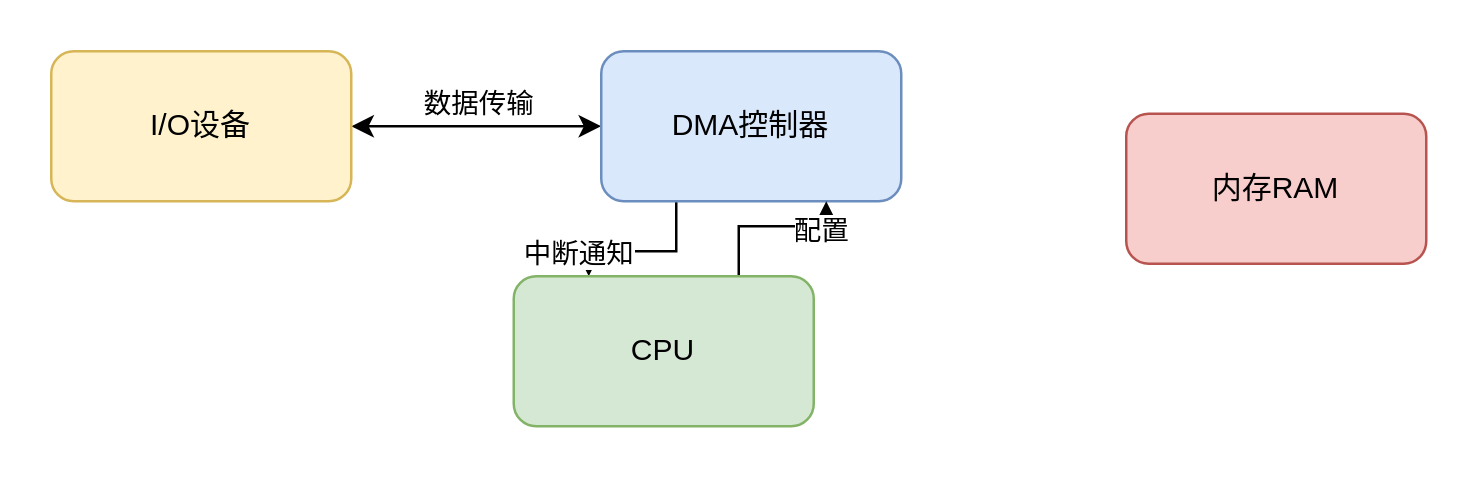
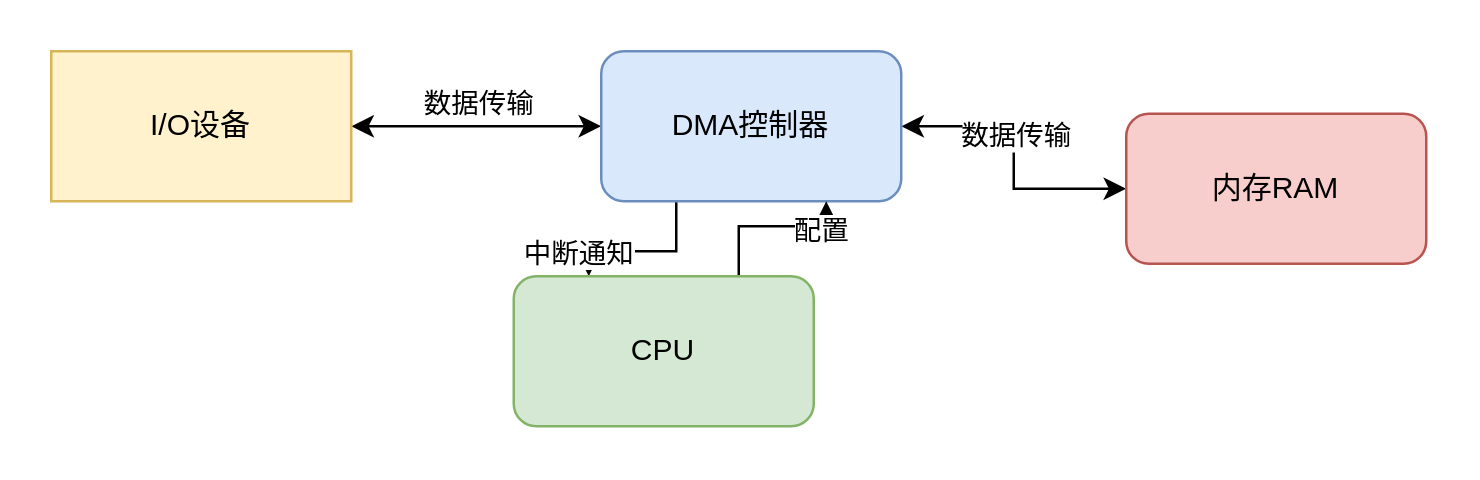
  <mxCell id="0" />
  <mxCell id="1" parent="0" />
  <mxCell id="2" style="edgeStyle=orthogonalEdgeStyle;rounded=0;orthogonalLoop=1;jettySize=auto;html=1;entryX=0;entryY=0.5;entryDx=0;entryDy=0;startArrow=classic;startFill=1;" edge="1" parent="1" source="4" target="9"><mxGeometry relative="1" as="geometry" /></mxCell>
  <mxCell id="3" value="数据传输" style="edgeLabel;html=1;align=center;verticalAlign=middle;resizable=0;points=[];" vertex="1" connectable="0" parent="2"><mxGeometry x="-0.009" y="2" relative="1" as="geometry"><mxPoint y="-8" as="offset" /></mxGeometry></mxCell>
- <mxCell id="4" value="I/O设备" style="rounded=1;whiteSpace=wrap;html=1;fillColor=#fff2cc;strokeColor=#d6b656;" vertex="1" parent="1"><mxGeometry x="20" y="20" width="120" height="60" as="geometry" /></mxCell>
+ <mxCell id="4" value="I/O设备" style="whiteSpace=wrap;html=1;fillColor=#fff2cc;strokeColor=#d6b656;rounded=0;" vertex="1" parent="1"><mxGeometry x="20" y="20" width="120" height="60" as="geometry" /></mxCell>
+ <mxCell id="5" style="edgeStyle=orthogonalEdgeStyle;rounded=0;orthogonalLoop=1;jettySize=auto;html=1;startArrow=classic;startFill=1;" edge="1" parent="1" source="9" target="10"><mxGeometry relative="1" as="geometry" /></mxCell>
+ <mxCell id="6" value="数据传输" style="edgeLabel;html=1;align=center;verticalAlign=middle;resizable=0;points=[];" vertex="1" connectable="0" parent="5"><mxGeometry x="0.003" relative="1" as="geometry"><mxPoint y="-10" as="offset" /></mxGeometry></mxCell>
  <mxCell id="7" style="edgeStyle=orthogonalEdgeStyle;rounded=0;orthogonalLoop=1;jettySize=auto;html=1;exitX=0.25;exitY=1;exitDx=0;exitDy=0;entryX=0.25;entryY=0;entryDx=0;entryDy=0;" edge="1" parent="1" source="9" target="13"><mxGeometry relative="1" as="geometry" /></mxCell>
  <mxCell id="8" value="中断通知" style="edgeLabel;html=1;align=center;verticalAlign=middle;resizable=0;points=[];" vertex="1" connectable="0" parent="7"><mxGeometry x="-0.064" relative="1" as="geometry"><mxPoint x="-30" as="offset" /></mxGeometry></mxCell>
  <mxCell id="9" value="DMA控制器" style="rounded=1;whiteSpace=wrap;html=1;fillColor=#dae8fc;strokeColor=#6c8ebf;" vertex="1" parent="1"><mxGeometry x="240" y="20" width="120" height="60" as="geometry" /></mxCell>
  <mxCell id="10" value="内存RAM" style="rounded=1;whiteSpace=wrap;html=1;fillColor=#f8cecc;strokeColor=#b85450;" vertex="1" parent="1"><mxGeometry x="450" y="45" width="120" height="60" as="geometry" /></mxCell>
  <mxCell id="11" style="edgeStyle=orthogonalEdgeStyle;rounded=0;orthogonalLoop=1;jettySize=auto;html=1;exitX=0.75;exitY=0;exitDx=0;exitDy=0;entryX=0.75;entryY=1;entryDx=0;entryDy=0;" edge="1" parent="1" source="13" target="9"><mxGeometry relative="1" as="geometry" /></mxCell>
  <mxCell id="12" value="配置" style="edgeLabel;html=1;align=center;verticalAlign=middle;resizable=0;points=[];" vertex="1" connectable="0" parent="11"><mxGeometry x="0.017" y="-1" relative="1" as="geometry"><mxPoint x="19" as="offset" /></mxGeometry></mxCell>
  <mxCell id="13" value="CPU" style="rounded=1;whiteSpace=wrap;html=1;fillColor=#d5e8d4;strokeColor=#82b366;" vertex="1" parent="1"><mxGeometry x="205" y="110" width="120" height="60" as="geometry" /></mxCell>
